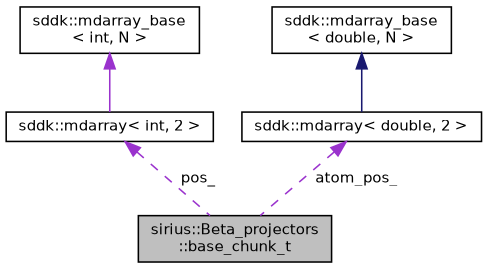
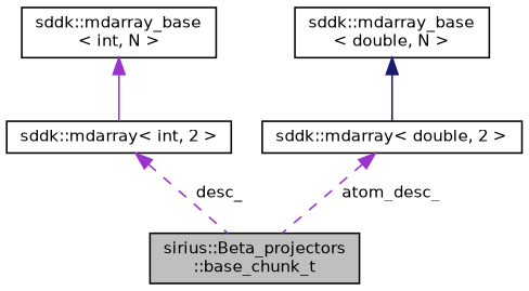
  digraph {
    node [color=black fillcolor=white fontname=Helvetica fontsize=10 shape=record style=filled]
    edge [color=darkorchid3 dir=back fontname=Helvetica fontsize=10 labelfontname=Helvetica labelfontsize=10 style=dashed]
    n1 [fillcolor=grey75 fontcolor=black height=0.2 label="sirius::Beta_projectors\l::base_chunk_t" width=0.4]
    n2 [height=0.2 label="sddk::mdarray\< int, 2 \>" width=0.4]
    n3 [height=0.2 label="sddk::mdarray_base\l\< int, N \>" width=0.4]
    n4 [height=0.2 label="sddk::mdarray\< double, 2 \>" width=0.4]
    n5 [height=0.2 label="sddk::mdarray_base\l\< double, N \>" width=0.4]
-   n2 -> n1 [label=" pos_"]
+   n2 -> n1 [label=" desc_"]
    n3 -> n2 [style=solid]
-   n4 -> n1 [label=" atom_pos_"]
+   n4 -> n1 [label=" atom_desc_"]
    n5 -> n4 [color=midnightblue style=solid]
  }
